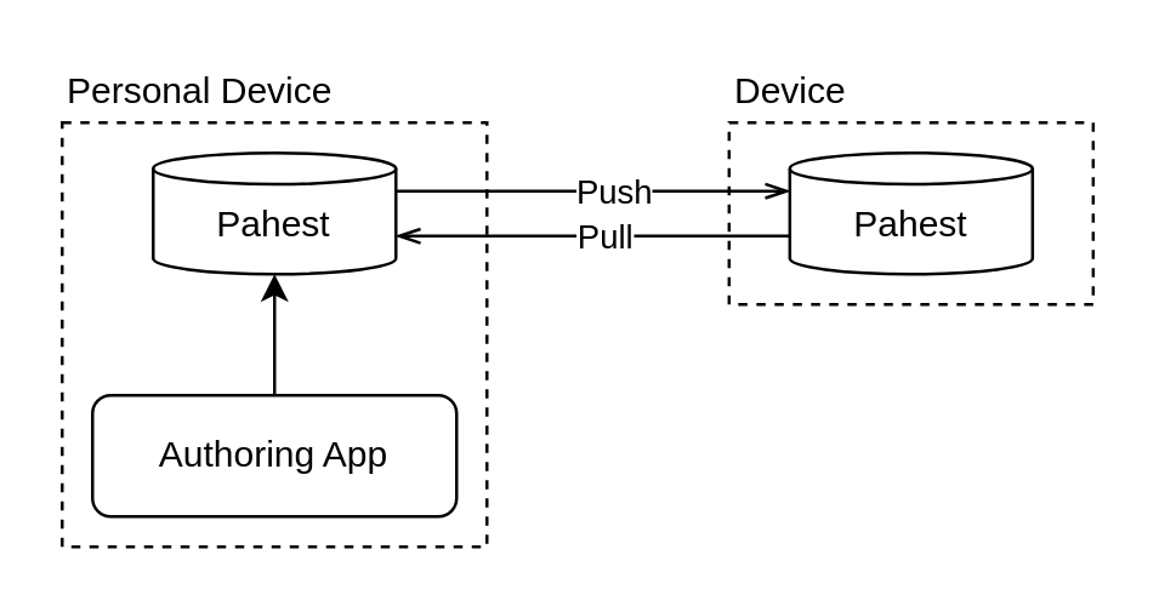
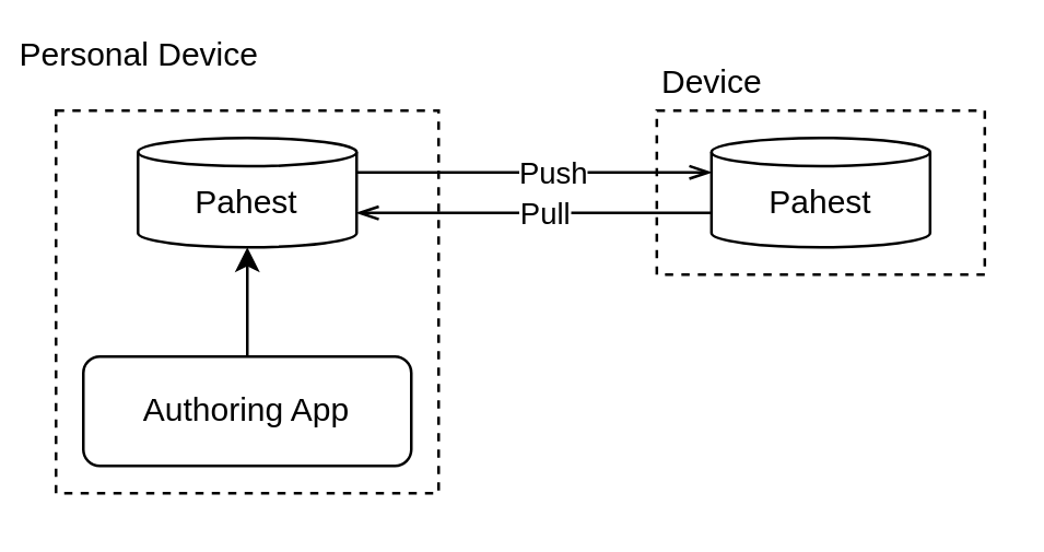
  <mxCell id="0" />
  <mxCell id="1" parent="0" />
  <mxCell id="2" value="" style="rounded=0;whiteSpace=wrap;html=1;fillColor=none;dashed=1;" vertex="1" parent="1"><mxGeometry x="239.83" y="40" width="120" height="60" as="geometry" /></mxCell>
  <mxCell id="3" value="" style="rounded=0;whiteSpace=wrap;html=1;fillColor=none;dashed=1;" vertex="1" parent="1"><mxGeometry x="20" y="40" width="140" height="140" as="geometry" /></mxCell>
  <mxCell id="4" style="edgeStyle=orthogonalEdgeStyle;rounded=0;orthogonalLoop=1;jettySize=auto;html=1;exitX=1;exitY=0;exitDx=0;exitDy=12.586;exitPerimeter=0;entryX=0;entryY=0;entryDx=0;entryDy=12.586;entryPerimeter=0;endArrow=openThin;endFill=0;" edge="1" parent="1" source="6" target="10"><mxGeometry relative="1" as="geometry" /></mxCell>
  <mxCell id="5" value="Push" style="edgeLabel;html=1;align=center;verticalAlign=middle;resizable=0;points=[];" vertex="1" connectable="0" parent="4"><mxGeometry x="0.227" y="-2" relative="1" as="geometry"><mxPoint x="-9" y="-2" as="offset" /></mxGeometry></mxCell>
  <mxCell id="6" value="Pahest" style="shape=cylinder3;whiteSpace=wrap;html=1;boundedLbl=1;backgroundOutline=1;size=5.172;" vertex="1" parent="1"><mxGeometry x="50" y="50" width="80" height="40" as="geometry" /></mxCell>
  <mxCell id="7" style="edgeStyle=orthogonalEdgeStyle;rounded=0;orthogonalLoop=1;jettySize=auto;html=1;exitX=0.5;exitY=0;exitDx=0;exitDy=0;" edge="1" parent="1" source="8" target="6"><mxGeometry relative="1" as="geometry" /></mxCell>
  <mxCell id="8" value="Authoring App" style="whiteSpace=wrap;html=1;perimeterSpacing=0;spacingLeft=5;spacingRight=5;rounded=1;" vertex="1" parent="1"><mxGeometry x="30" y="130" width="120" height="40" as="geometry" /></mxCell>
- <mxCell id="9" value="Personal Device" style="text;html=1;strokeColor=none;fillColor=none;align=left;verticalAlign=middle;whiteSpace=wrap;rounded=0;dashed=1;" vertex="1" parent="1"><mxGeometry x="20" y="20" width="140" height="20" as="geometry" /></mxCell>
+ <mxCell id="9" value="Personal Device" style="text;html=1;strokeColor=none;fillColor=none;align=left;verticalAlign=middle;whiteSpace=wrap;rounded=0;dashed=1;" vertex="1" parent="1"><mxGeometry x="5" y="10" width="140" height="20" as="geometry" /></mxCell>
  <mxCell id="10" value="Pahest" style="shape=cylinder3;whiteSpace=wrap;html=1;boundedLbl=1;backgroundOutline=1;size=5.172;" vertex="1" parent="1"><mxGeometry x="259.83" y="50" width="80" height="40" as="geometry" /></mxCell>
  <mxCell id="11" value="Device" style="text;html=1;strokeColor=none;fillColor=none;align=left;verticalAlign=middle;whiteSpace=wrap;rounded=0;dashed=1;" vertex="1" parent="1"><mxGeometry x="239.83" y="20" width="120" height="20" as="geometry" /></mxCell>
  <mxCell id="12" style="edgeStyle=orthogonalEdgeStyle;rounded=0;orthogonalLoop=1;jettySize=auto;html=1;entryX=1;entryY=0;entryDx=0;entryDy=27.414;entryPerimeter=0;exitX=0;exitY=0;exitDx=0;exitDy=27.414;exitPerimeter=0;endArrow=openThin;endFill=0;" edge="1" parent="1" source="10" target="6"><mxGeometry relative="1" as="geometry"><mxPoint x="210" y="160" as="sourcePoint" /><mxPoint x="269.83" y="72.586" as="targetPoint" /></mxGeometry></mxCell>
  <mxCell id="13" value="Pull" style="edgeLabel;html=1;align=center;verticalAlign=middle;resizable=0;points=[];" vertex="1" connectable="0" parent="12"><mxGeometry x="0.227" y="-2" relative="1" as="geometry"><mxPoint x="19" y="2" as="offset" /></mxGeometry></mxCell>
